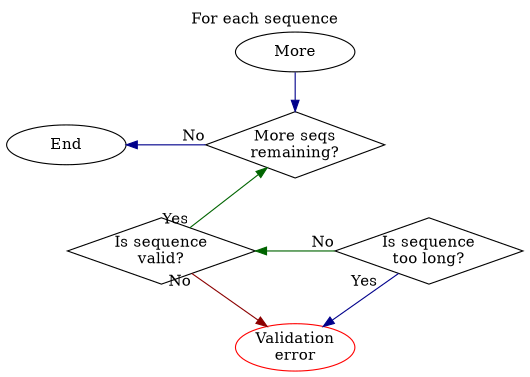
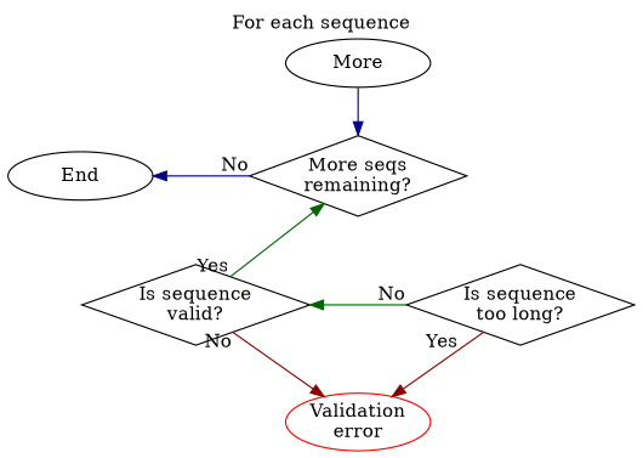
  digraph {
    label="For each sequence"
    labelloc=t
    nodesep=1
    node [margin=0 shape=oval]
    edge [color=darkblue]
    End [width=1.5]
    n2 [label="More seqs\nremaining?" shape=diamond width=1.5]
    n3 [label="Is sequence\ntoo long?" shape=diamond width=1.5]
    n4 [label="Is sequence\nvalid?" shape=diamond width=1.5]
    n5 [color=red label="Validation\nerror" width=1.5]
    n6 [label=More width=1.5]
    subgraph sub_1 {
      rank=same
      End
      n2
    }
    subgraph sub_2 {
      rank=same
      n3
      n4
    }
    subgraph sub_3 {
      n2
      n3
    }
    End -> n2 [dir=back headlabel=No]
    n2 -> n3 [style=invis]
-   n3 -> n5 [taillabel="Yes    "]
+   n3 -> n5 [color=darkred taillabel="Yes    "]
    n4 -> n2 [color=darkgreen taillabel=Yes]
    n4 -> n3 [color=darkgreen dir=back headlabel=No]
    n4 -> n5 [color=darkred taillabel=No]
    n6 -> n2
  }
